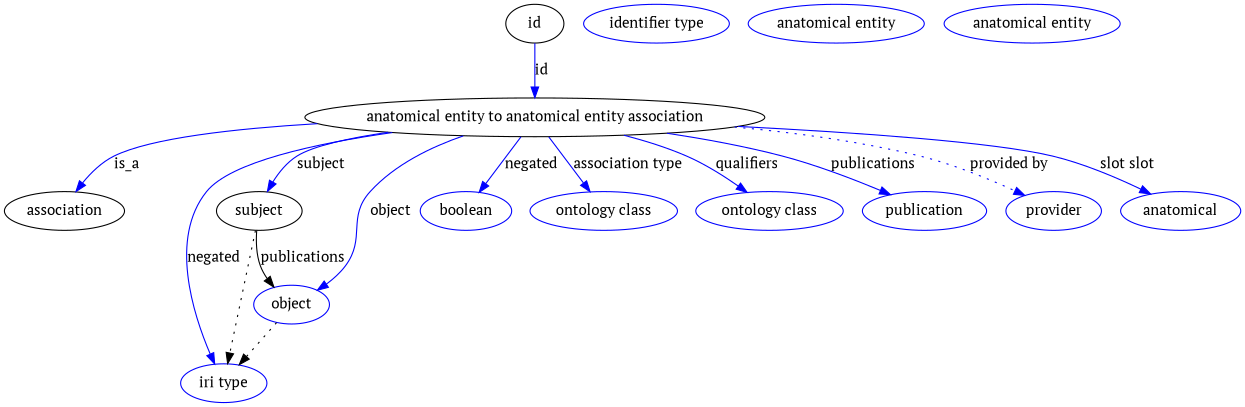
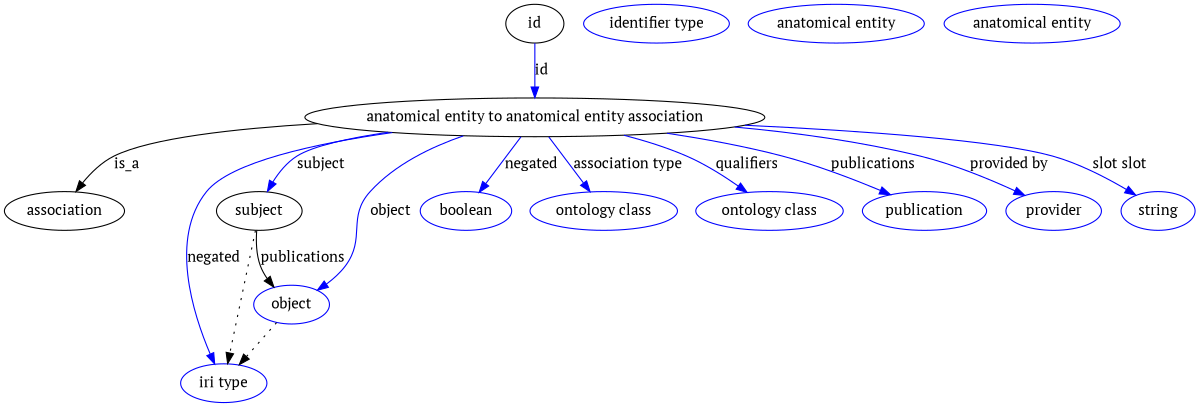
  digraph {
    fontname="PT Serif"
    node [fontname="PT Serif" color=blue]
    edge [fontname="PT Serif" color=blue style=solid]
    n1 [height=0.5 label="anatomical entity to anatomical entity association" width=5.1445 color=""]
    association [height=0.5 width=1.3723 color=""]
    subject [height=0.5 width=0.97656 color=""]
    n4 [height=0.5 label="iri type" width=0.9834]
    object [height=0.5 width=0.88096]
    n6 [height=0.5 label=boolean width=1.0584]
    n7 [height=0.5 label="ontology class" width=1.6931]
    n8 [height=0.5 label="ontology class" width=1.6931]
    n9 [height=0.5 label=publication width=1.3859]
    n10 [height=0.5 label=provider width=1.1129]
-   n11 [height=0.5 label=anatomical width=0.8403]
+   n11 [height=0.5 label=string width=0.8403]
    id [height=0.5 width=0.75 color=""]
    n13 [height=0.5 label="identifier type" width=1.652]
    n14 [height=0.5 label="anatomical entity" width=1.9792]
    n15 [height=0.5 label="anatomical entity" width=1.9792]
-   n1 -> association [label=is_a style=""]
+   n1 -> association [label=is_a color="" style=""]
    n1 -> subject [label=subject]
    n1 -> n4 [label=negated]
    n1 -> object [label=object]
    n1 -> n6 [label=negated]
    n1 -> n7 [label="association type"]
    n1 -> n8 [label=qualifiers]
    n1 -> n9 [label=publications]
-   n1 -> n10 [label="provided by" style=dotted]
+   n1 -> n10 [label="provided by"]
    n1 -> n11 [label="slot slot"]
    subject -> n4 [style=dotted color=""]
    subject -> object [label=publications color="" style=""]
    object -> n4 [style=dotted color=""]
    id -> n1 [label=id]
  }
